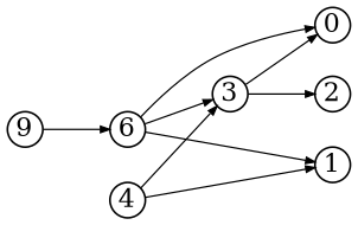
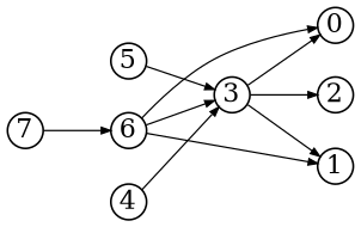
  digraph {
    rankdir=LR
    node [fixedsize=true shape=circle]
    edge [arrowsize=0.5 penwidth=0.75]
-   7 [width=.26 label=9]
+   7 [width=.26]
    6 [width=.26]
    0 [width=.26]
    1 [width=.26]
    3 [width=.26]
    2 [width=.26]
+   5 [width=.26]
    4 [width=.26]
    7 -> 6
    6 -> 0
    6 -> 1
    6 -> 3
    3 -> 0
-   4 -> 1
+   3 -> 1
    3 -> 2
+   5 -> 3
    4 -> 3
  }
